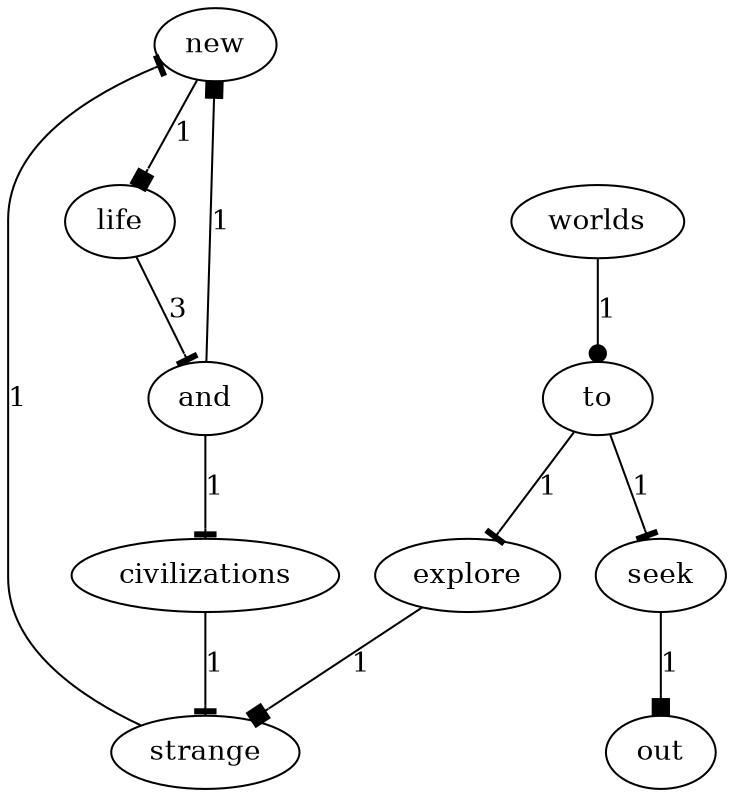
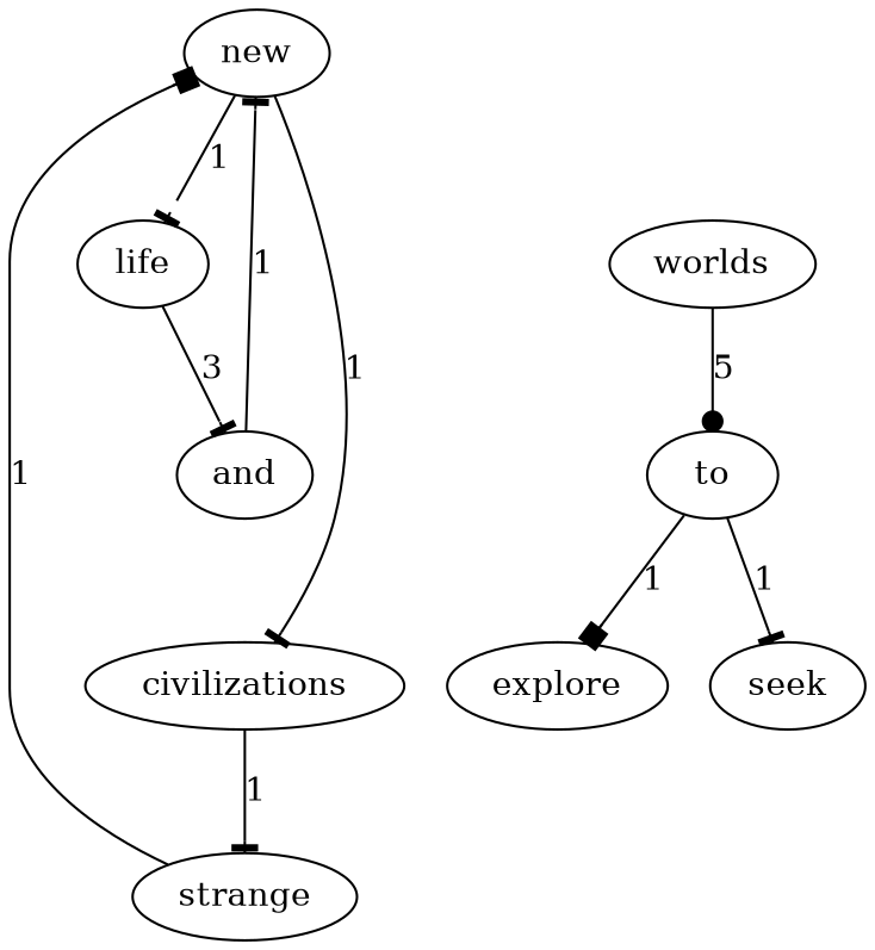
  digraph {
    edge [arrowhead=tee]
    new
    civilizations
    life
    worlds
    to
    strange
    and
    explore
    seek
-   out
-   and -> civilizations [label=1]
-   new -> life [arrowhead=box label=1]
+   new -> civilizations [label=1]
+   new -> life [label=1]
    civilizations -> strange [label=1]
    life -> and [label=3]
-   worlds -> to [arrowhead=dot label=1]
-   to -> explore [label=1]
+   worlds -> to [arrowhead=dot label=5]
+   to -> explore [arrowhead=box label=1]
    to -> seek [label=1]
-   strange -> new [label=1]
-   and -> new [arrowhead=box label=1]
-   explore -> strange [arrowhead=box label=1]
-   seek -> out [arrowhead=box label=1]
+   strange -> new [arrowhead=box label=1]
+   and -> new [label=1]
  }
